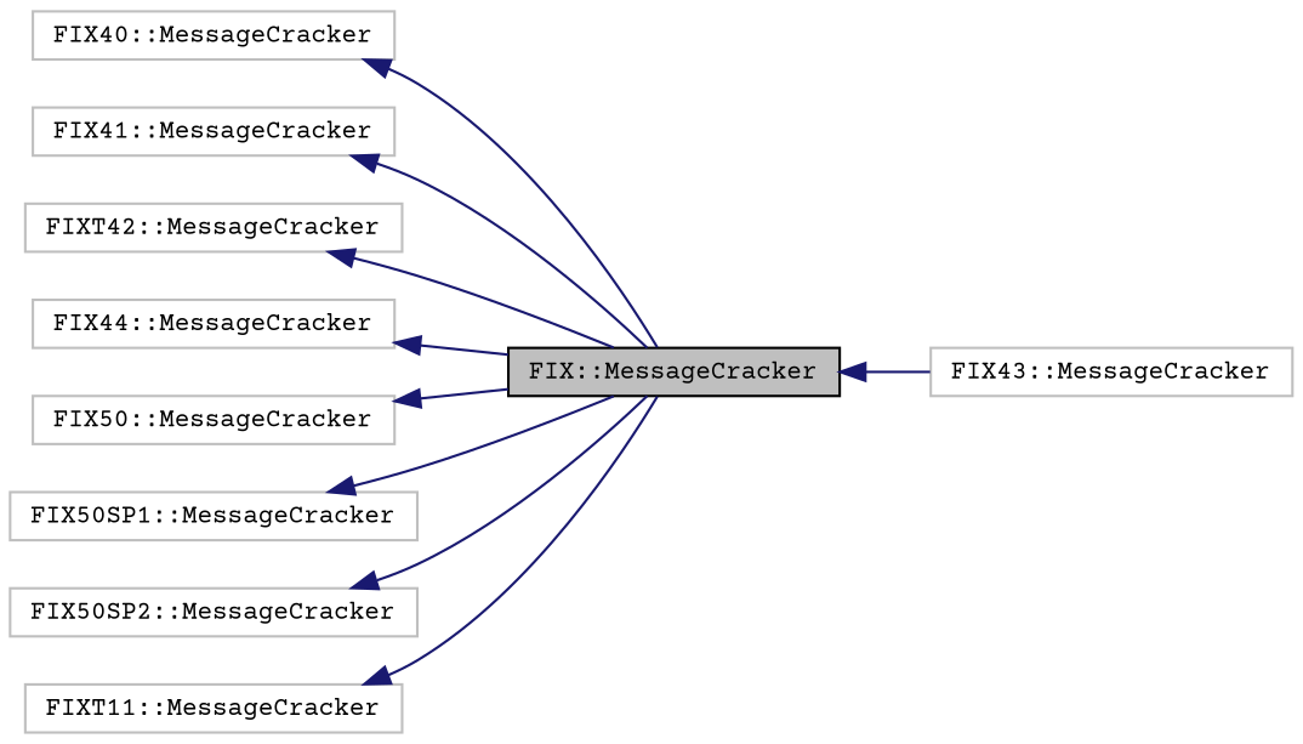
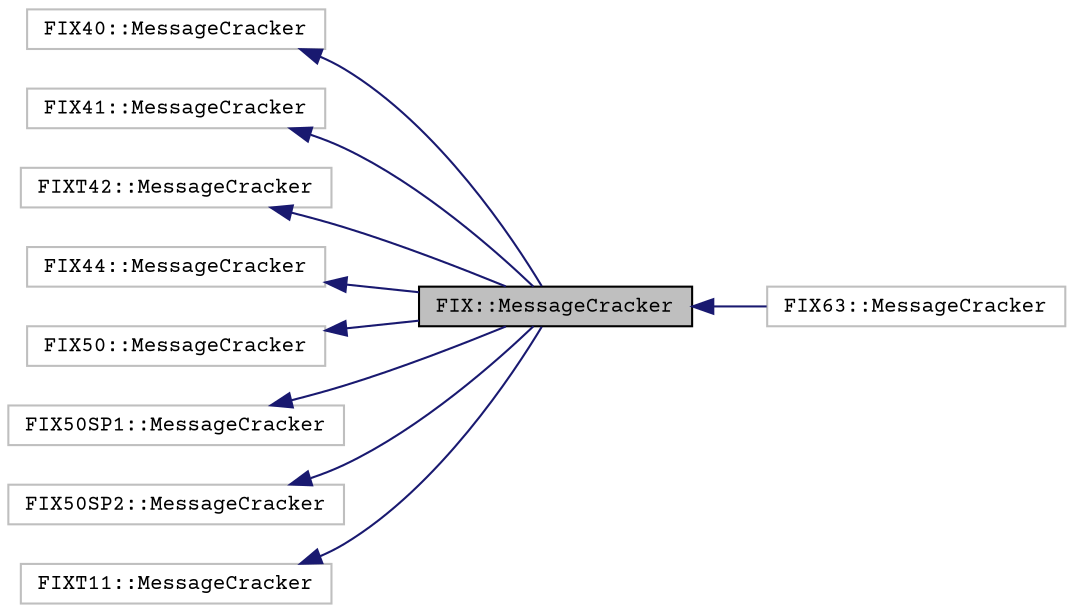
  digraph {
    fontname="Courier Prime"
    rankdir=LR
    node [color=grey75 fillcolor=white fontname="Courier Prime" fontsize=10 shape=record style=filled]
    edge [color=midnightblue dir=back fontname="Courier Prime" fontsize=10 labelfontname=Helvetica labelfontsize=10 style=solid]
    n1 [color=black fillcolor=grey75 fontcolor=black height=0.2 label="FIX::MessageCracker" width=0.4]
-   n2 [height=0.2 label="FIX43::MessageCracker" width=0.4]
+   n2 [height=0.2 label="FIX63::MessageCracker" width=0.4]
    n3 [height=0.2 label="FIX40::MessageCracker" width=0.4]
    n4 [height=0.2 label="FIX41::MessageCracker" width=0.4]
    n5 [height=0.2 label="FIXT42::MessageCracker" width=0.4]
    n6 [height=0.2 label="FIX44::MessageCracker" width=0.4]
    n7 [height=0.2 label="FIX50::MessageCracker" width=0.4]
    n8 [height=0.2 label="FIX50SP1::MessageCracker" width=0.4]
    n9 [height=0.2 label="FIX50SP2::MessageCracker" width=0.4]
    n10 [height=0.2 label="FIXT11::MessageCracker" width=0.4]
    n1 -> n2
    n3 -> n1
    n4 -> n1
    n5 -> n1
    n6 -> n1
    n7 -> n1
    n8 -> n1
    n9 -> n1
    n10 -> n1
  }
